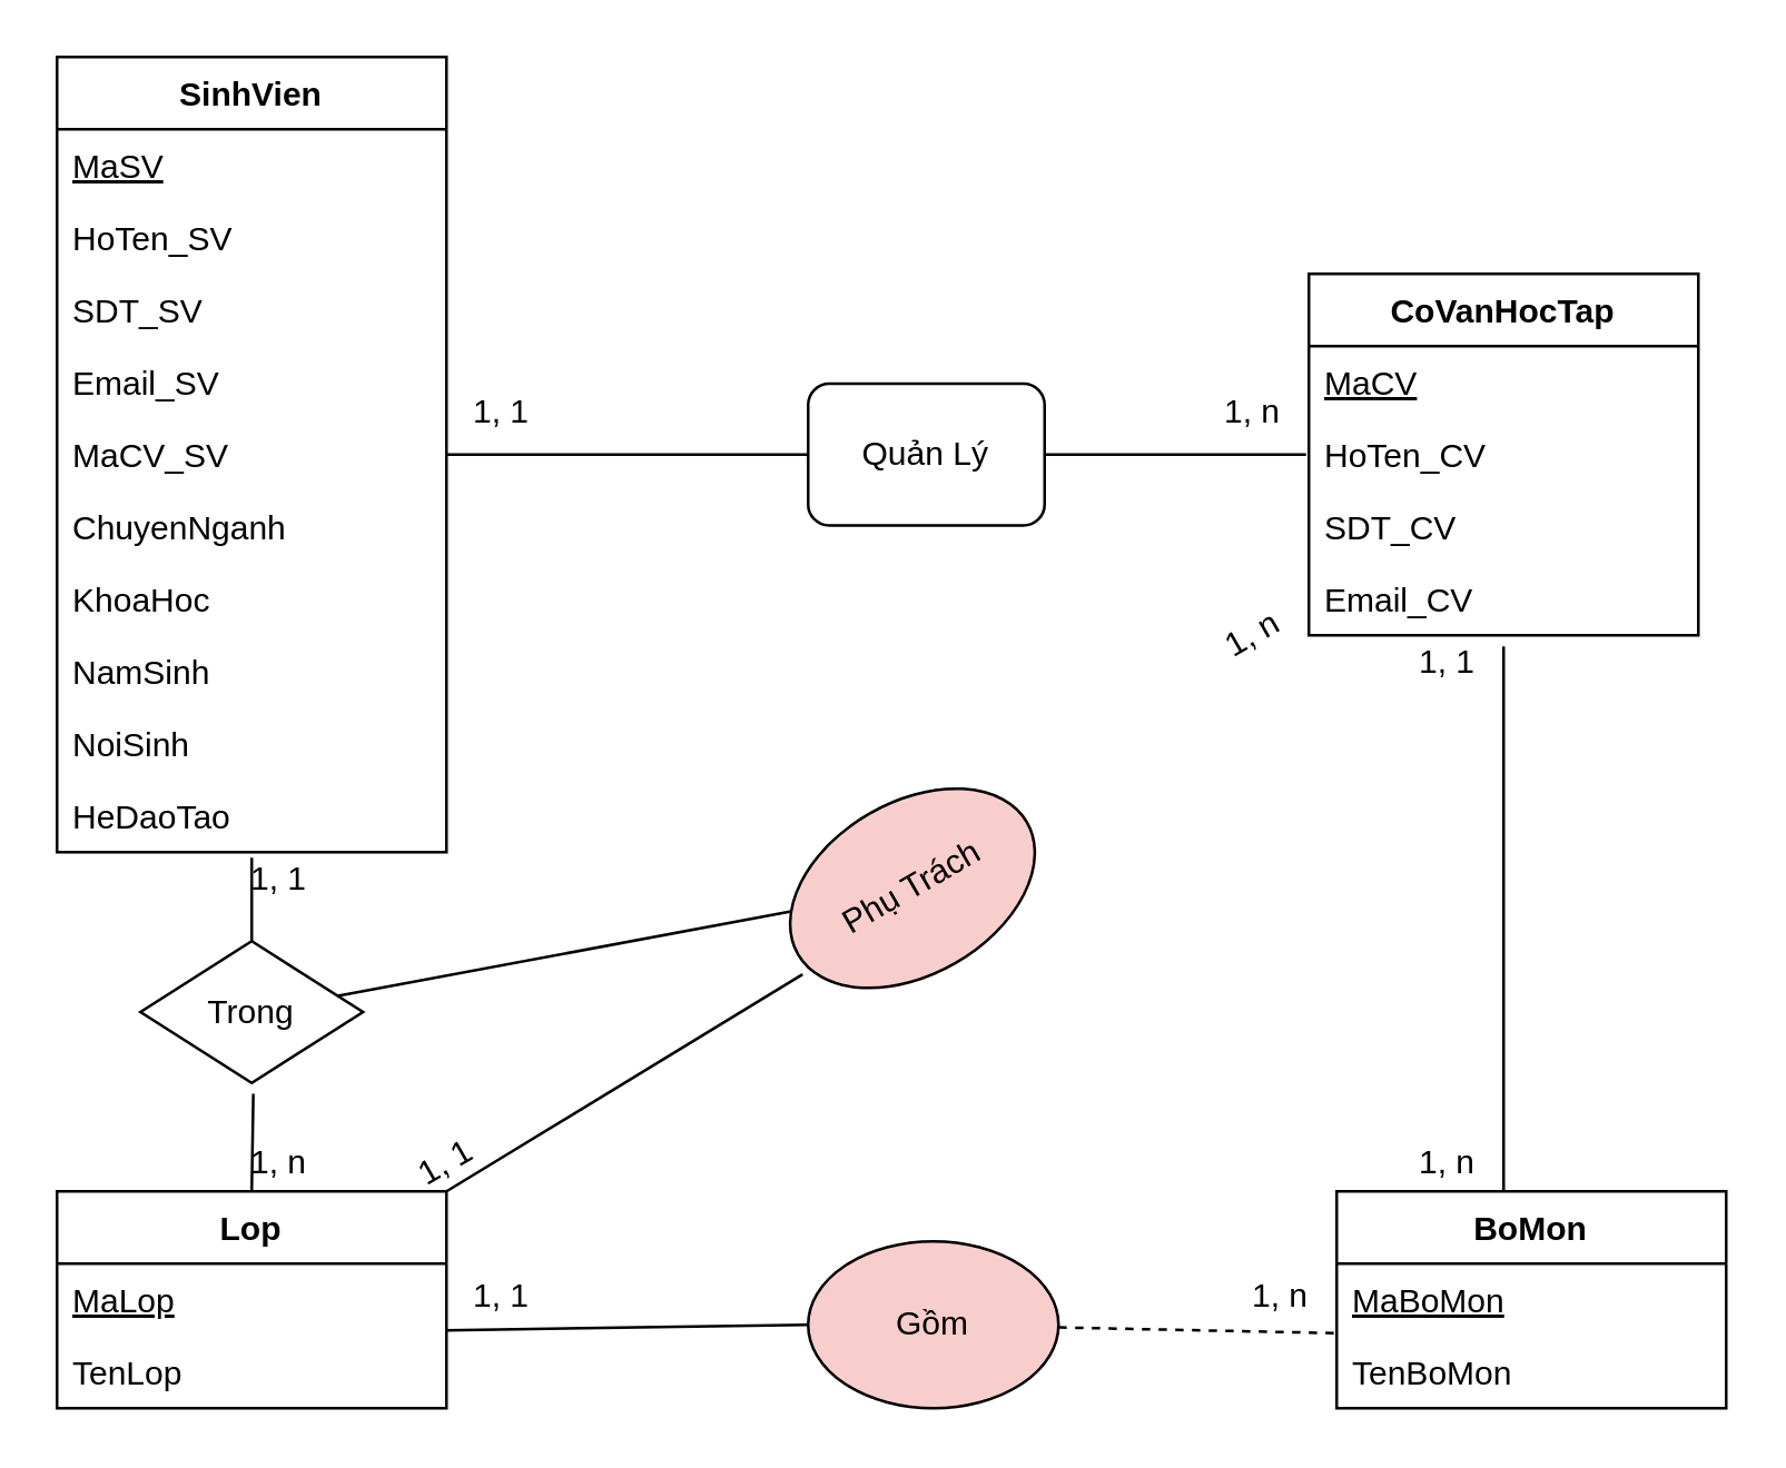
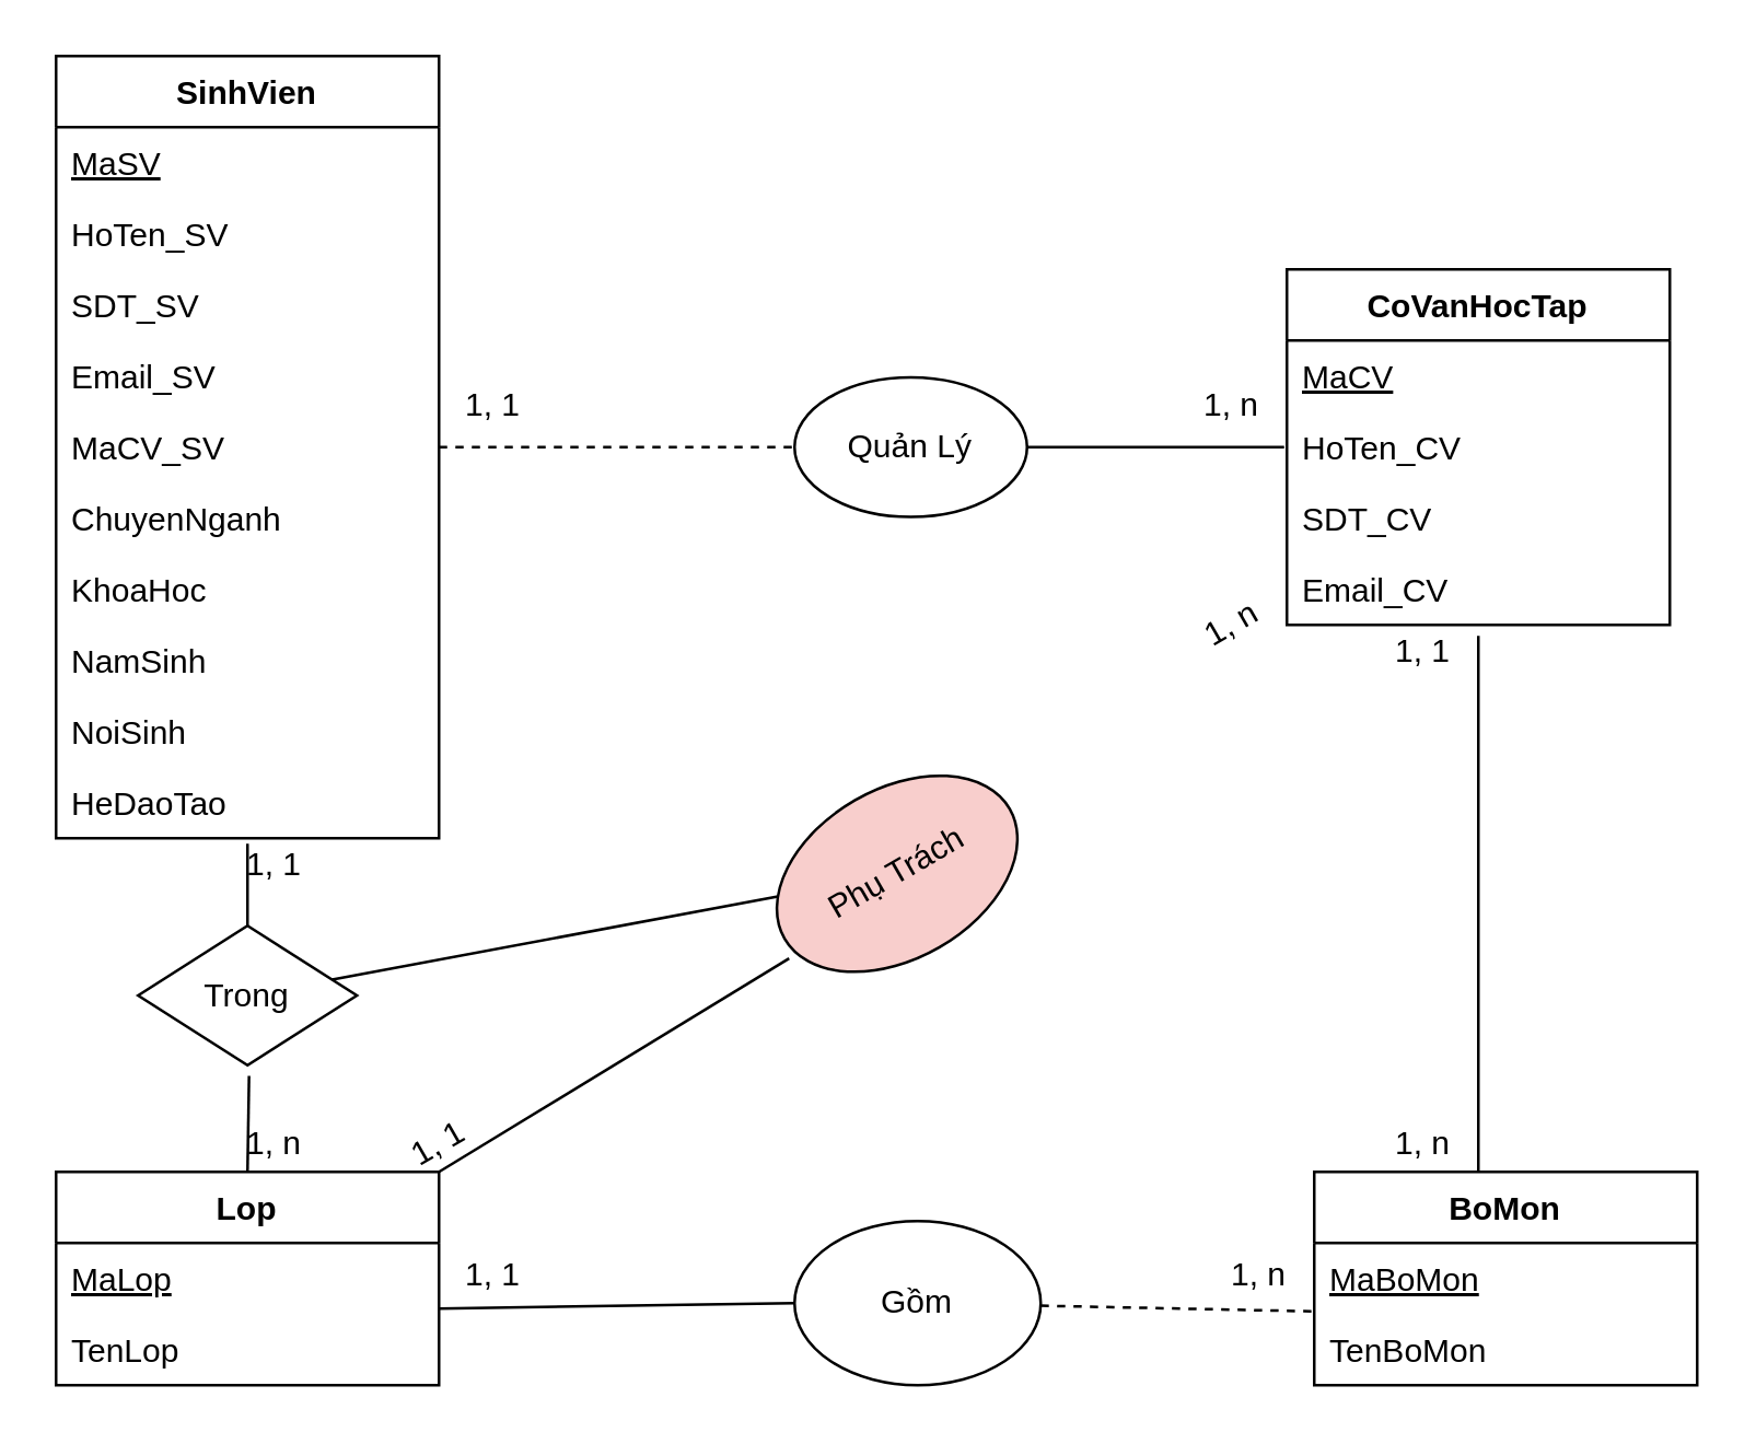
  <mxCell id="0" />
  <mxCell id="1" parent="0" />
  <mxCell id="2" value="SinhVien" style="swimlane;fontStyle=1;childLayout=stackLayout;horizontal=1;startSize=26;fillColor=none;horizontalStack=0;resizeParent=1;resizeParentMax=0;resizeLast=0;collapsible=1;marginBottom=0;" vertex="1" parent="1"><mxGeometry x="20" y="20" width="140" height="286" as="geometry" /></mxCell>
  <mxCell id="3" value="MaSV" style="text;strokeColor=none;fillColor=none;align=left;verticalAlign=top;spacingLeft=4;spacingRight=4;overflow=hidden;rotatable=0;points=[[0,0.5],[1,0.5]];portConstraint=eastwest;fontStyle=4" vertex="1" parent="2"><mxGeometry y="26" width="140" height="26" as="geometry" /></mxCell>
  <mxCell id="4" value="HoTen_SV&#10;" style="text;strokeColor=none;fillColor=none;align=left;verticalAlign=top;spacingLeft=4;spacingRight=4;overflow=hidden;rotatable=0;points=[[0,0.5],[1,0.5]];portConstraint=eastwest;" vertex="1" parent="2"><mxGeometry y="52" width="140" height="26" as="geometry" /></mxCell>
  <mxCell id="5" value="SDT_SV" style="text;strokeColor=none;fillColor=none;align=left;verticalAlign=top;spacingLeft=4;spacingRight=4;overflow=hidden;rotatable=0;points=[[0,0.5],[1,0.5]];portConstraint=eastwest;" vertex="1" parent="2"><mxGeometry y="78" width="140" height="26" as="geometry" /></mxCell>
  <mxCell id="6" value="Email_SV" style="text;strokeColor=none;fillColor=none;align=left;verticalAlign=top;spacingLeft=4;spacingRight=4;overflow=hidden;rotatable=0;points=[[0,0.5],[1,0.5]];portConstraint=eastwest;" vertex="1" parent="2"><mxGeometry y="104" width="140" height="26" as="geometry" /></mxCell>
  <mxCell id="7" value="MaCV_SV" style="text;strokeColor=none;fillColor=none;align=left;verticalAlign=top;spacingLeft=4;spacingRight=4;overflow=hidden;rotatable=0;points=[[0,0.5],[1,0.5]];portConstraint=eastwest;" vertex="1" parent="2"><mxGeometry y="130" width="140" height="26" as="geometry" /></mxCell>
  <mxCell id="8" value="ChuyenNganh" style="text;strokeColor=none;fillColor=none;align=left;verticalAlign=top;spacingLeft=4;spacingRight=4;overflow=hidden;rotatable=0;points=[[0,0.5],[1,0.5]];portConstraint=eastwest;" vertex="1" parent="2"><mxGeometry y="156" width="140" height="26" as="geometry" /></mxCell>
  <mxCell id="9" value="KhoaHoc" style="text;strokeColor=none;fillColor=none;align=left;verticalAlign=top;spacingLeft=4;spacingRight=4;overflow=hidden;rotatable=0;points=[[0,0.5],[1,0.5]];portConstraint=eastwest;" vertex="1" parent="2"><mxGeometry y="182" width="140" height="26" as="geometry" /></mxCell>
  <mxCell id="10" value="NamSinh" style="text;strokeColor=none;fillColor=none;align=left;verticalAlign=top;spacingLeft=4;spacingRight=4;overflow=hidden;rotatable=0;points=[[0,0.5],[1,0.5]];portConstraint=eastwest;" vertex="1" parent="2"><mxGeometry y="208" width="140" height="26" as="geometry" /></mxCell>
  <mxCell id="11" value="NoiSinh" style="text;strokeColor=none;fillColor=none;align=left;verticalAlign=top;spacingLeft=4;spacingRight=4;overflow=hidden;rotatable=0;points=[[0,0.5],[1,0.5]];portConstraint=eastwest;" vertex="1" parent="2"><mxGeometry y="234" width="140" height="26" as="geometry" /></mxCell>
  <mxCell id="12" value="HeDaoTao" style="text;strokeColor=none;fillColor=none;align=left;verticalAlign=top;spacingLeft=4;spacingRight=4;overflow=hidden;rotatable=0;points=[[0,0.5],[1,0.5]];portConstraint=eastwest;" vertex="1" parent="2"><mxGeometry y="260" width="140" height="26" as="geometry" /></mxCell>
  <mxCell id="13" value="CoVanHocTap" style="swimlane;fontStyle=1;childLayout=stackLayout;horizontal=1;startSize=26;fillColor=none;horizontalStack=0;resizeParent=1;resizeParentMax=0;resizeLast=0;collapsible=1;marginBottom=0;" vertex="1" parent="1"><mxGeometry x="470" y="98" width="140" height="130" as="geometry" /></mxCell>
  <mxCell id="14" value="MaCV" style="text;strokeColor=none;fillColor=none;align=left;verticalAlign=top;spacingLeft=4;spacingRight=4;overflow=hidden;rotatable=0;points=[[0,0.5],[1,0.5]];portConstraint=eastwest;fontStyle=4" vertex="1" parent="13"><mxGeometry y="26" width="140" height="26" as="geometry" /></mxCell>
  <mxCell id="15" value="HoTen_CV" style="text;strokeColor=none;fillColor=none;align=left;verticalAlign=top;spacingLeft=4;spacingRight=4;overflow=hidden;rotatable=0;points=[[0,0.5],[1,0.5]];portConstraint=eastwest;" vertex="1" parent="13"><mxGeometry y="52" width="140" height="26" as="geometry" /></mxCell>
  <mxCell id="16" value="SDT_CV" style="text;strokeColor=none;fillColor=none;align=left;verticalAlign=top;spacingLeft=4;spacingRight=4;overflow=hidden;rotatable=0;points=[[0,0.5],[1,0.5]];portConstraint=eastwest;" vertex="1" parent="13"><mxGeometry y="78" width="140" height="26" as="geometry" /></mxCell>
  <mxCell id="17" value="Email_CV" style="text;strokeColor=none;fillColor=none;align=left;verticalAlign=top;spacingLeft=4;spacingRight=4;overflow=hidden;rotatable=0;points=[[0,0.5],[1,0.5]];portConstraint=eastwest;" vertex="1" parent="13"><mxGeometry y="104" width="140" height="26" as="geometry" /></mxCell>
  <mxCell id="18" value="Lop" style="swimlane;fontStyle=1;childLayout=stackLayout;horizontal=1;startSize=26;fillColor=none;horizontalStack=0;resizeParent=1;resizeParentMax=0;resizeLast=0;collapsible=1;marginBottom=0;" vertex="1" parent="1"><mxGeometry x="20" y="428" width="140" height="78" as="geometry" /></mxCell>
  <mxCell id="19" value="MaLop" style="text;strokeColor=none;fillColor=none;align=left;verticalAlign=top;spacingLeft=4;spacingRight=4;overflow=hidden;rotatable=0;points=[[0,0.5],[1,0.5]];portConstraint=eastwest;fontStyle=4" vertex="1" parent="18"><mxGeometry y="26" width="140" height="26" as="geometry" /></mxCell>
  <mxCell id="20" value="TenLop" style="text;strokeColor=none;fillColor=none;align=left;verticalAlign=top;spacingLeft=4;spacingRight=4;overflow=hidden;rotatable=0;points=[[0,0.5],[1,0.5]];portConstraint=eastwest;" vertex="1" parent="18"><mxGeometry y="52" width="140" height="26" as="geometry" /></mxCell>
  <mxCell id="21" value="BoMon" style="swimlane;fontStyle=1;childLayout=stackLayout;horizontal=1;startSize=26;fillColor=none;horizontalStack=0;resizeParent=1;resizeParentMax=0;resizeLast=0;collapsible=1;marginBottom=0;" vertex="1" parent="1"><mxGeometry x="480" y="428" width="140" height="78" as="geometry" /></mxCell>
  <mxCell id="22" value="MaBoMon" style="text;strokeColor=none;fillColor=none;align=left;verticalAlign=top;spacingLeft=4;spacingRight=4;overflow=hidden;rotatable=0;points=[[0,0.5],[1,0.5]];portConstraint=eastwest;fontStyle=4" vertex="1" parent="21"><mxGeometry y="26" width="140" height="26" as="geometry" /></mxCell>
  <mxCell id="23" value="TenBoMon" style="text;strokeColor=none;fillColor=none;align=left;verticalAlign=top;spacingLeft=4;spacingRight=4;overflow=hidden;rotatable=0;points=[[0,0.5],[1,0.5]];portConstraint=eastwest;" vertex="1" parent="21"><mxGeometry y="52" width="140" height="26" as="geometry" /></mxCell>
  <mxCell id="24" value="" style="endArrow=none;html=1;exitX=1;exitY=0.5;exitDx=0;exitDy=0;" edge="1" parent="1" source="25"><mxGeometry width="50" height="50" relative="1" as="geometry"><mxPoint x="270" y="171" as="sourcePoint" /><mxPoint x="469" y="163" as="targetPoint" /><Array as="points" /></mxGeometry></mxCell>
- <mxCell id="25" value="Quản Lý" style="whiteSpace=wrap;html=1;rounded=1;" vertex="1" parent="1"><mxGeometry x="290" y="137.5" width="85" height="51" as="geometry" /></mxCell>
- <mxCell id="26" value="" style="endArrow=none;html=1;exitX=1;exitY=0.5;exitDx=0;exitDy=0;entryX=0;entryY=0.5;entryDx=0;entryDy=0;" edge="1" parent="1" source="7" target="25"><mxGeometry width="50" height="50" relative="1" as="geometry"><mxPoint x="160" y="163" as="sourcePoint" /><mxPoint x="264" y="163" as="targetPoint" /><Array as="points" /></mxGeometry></mxCell>
+ <mxCell id="25" value="Quản Lý" style="ellipse;whiteSpace=wrap;html=1;" vertex="1" parent="1"><mxGeometry x="290" y="137.5" width="85" height="51" as="geometry" /></mxCell>
+ <mxCell id="26" value="" style="endArrow=none;html=1;exitX=1;exitY=0.5;exitDx=0;exitDy=0;entryX=0;entryY=0.5;entryDx=0;entryDy=0;dashed=1;" edge="1" parent="1" source="7" target="25"><mxGeometry width="50" height="50" relative="1" as="geometry"><mxPoint x="160" y="163" as="sourcePoint" /><mxPoint x="264" y="163" as="targetPoint" /><Array as="points" /></mxGeometry></mxCell>
  <mxCell id="27" value="Trong" style="rhombus;whiteSpace=wrap;html=1;" vertex="1" parent="1"><mxGeometry x="50" y="338" width="80" height="51" as="geometry" /></mxCell>
  <mxCell id="28" value="" style="endArrow=none;html=1;exitX=0.5;exitY=0;exitDx=0;exitDy=0;entryX=0.507;entryY=1.077;entryDx=0;entryDy=0;entryPerimeter=0;" edge="1" parent="1" source="18" target="27"><mxGeometry width="50" height="50" relative="1" as="geometry"><mxPoint x="90" y="428" as="sourcePoint" /><mxPoint x="90.98" y="308.002" as="targetPoint" /><Array as="points" /></mxGeometry></mxCell>
  <mxCell id="29" value="" style="endArrow=none;html=1;entryX=0;entryY=-0.038;entryDx=0;entryDy=0;entryPerimeter=0;dashed=1;" edge="1" parent="1" source="31" target="23"><mxGeometry width="50" height="50" relative="1" as="geometry"><mxPoint x="160" y="478" as="sourcePoint" /><mxPoint x="210" y="428" as="targetPoint" /></mxGeometry></mxCell>
  <mxCell id="30" value="" style="endArrow=none;html=1;entryX=0.5;entryY=1.154;entryDx=0;entryDy=0;entryPerimeter=0;" edge="1" parent="1" target="17"><mxGeometry width="50" height="50" relative="1" as="geometry"><mxPoint x="540" y="428" as="sourcePoint" /><mxPoint x="590" y="378" as="targetPoint" /></mxGeometry></mxCell>
- <mxCell id="31" value="Gồm" style="ellipse;whiteSpace=wrap;html=1;fillColor=#f8cecc;" vertex="1" parent="1"><mxGeometry x="290" y="446" width="90" height="60" as="geometry" /></mxCell>
+ <mxCell id="31" value="Gồm" style="ellipse;whiteSpace=wrap;html=1;" vertex="1" parent="1"><mxGeometry x="290" y="446" width="90" height="60" as="geometry" /></mxCell>
  <mxCell id="32" value="" style="endArrow=none;html=1;entryX=0;entryY=0.5;entryDx=0;entryDy=0;" edge="1" parent="1" target="31"><mxGeometry width="50" height="50" relative="1" as="geometry"><mxPoint x="160" y="478" as="sourcePoint" /><mxPoint x="480" y="479.012" as="targetPoint" /></mxGeometry></mxCell>
  <mxCell id="33" value="" style="endArrow=none;html=1;" edge="1" parent="1" source="34" target="27"><mxGeometry width="50" height="50" relative="1" as="geometry"><mxPoint x="160" y="428" as="sourcePoint" /><mxPoint x="210" y="378" as="targetPoint" /></mxGeometry></mxCell>
  <mxCell id="34" value="Phụ Trách" style="ellipse;whiteSpace=wrap;html=1;rotation=-30;fillColor=#f8cecc;" vertex="1" parent="1"><mxGeometry x="280" y="288" width="95" height="62" as="geometry" /></mxCell>
  <mxCell id="35" value="" style="endArrow=none;html=1;entryX=-0.023;entryY=0.614;entryDx=0;entryDy=0;entryPerimeter=0;" edge="1" parent="1" target="34"><mxGeometry width="50" height="50" relative="1" as="geometry"><mxPoint x="160" y="428" as="sourcePoint" /><mxPoint x="465.94" y="230.002" as="targetPoint" /></mxGeometry></mxCell>
  <mxCell id="36" value="1, n" style="text;html=1;strokeColor=none;fillColor=none;align=center;verticalAlign=middle;whiteSpace=wrap;rounded=0;" vertex="1" parent="1"><mxGeometry x="430" y="137.5" width="40" height="20" as="geometry" /></mxCell>
  <mxCell id="37" value="1, 1" style="text;html=1;strokeColor=none;fillColor=none;align=center;verticalAlign=middle;whiteSpace=wrap;rounded=0;" vertex="1" parent="1"><mxGeometry x="160" y="137.5" width="40" height="20" as="geometry" /></mxCell>
  <mxCell id="38" value="1, 1" style="text;html=1;strokeColor=none;fillColor=none;align=center;verticalAlign=middle;whiteSpace=wrap;rounded=0;" vertex="1" parent="1"><mxGeometry x="80" y="306" width="40" height="20" as="geometry" /></mxCell>
  <mxCell id="39" value="1, n" style="text;html=1;strokeColor=none;fillColor=none;align=center;verticalAlign=middle;whiteSpace=wrap;rounded=0;" vertex="1" parent="1"><mxGeometry x="80" y="408" width="40" height="20" as="geometry" /></mxCell>
  <mxCell id="40" value="1, 1" style="text;html=1;strokeColor=none;fillColor=none;align=center;verticalAlign=middle;whiteSpace=wrap;rounded=0;" vertex="1" parent="1"><mxGeometry x="160" y="456" width="40" height="20" as="geometry" /></mxCell>
  <mxCell id="41" value="1, n" style="text;html=1;strokeColor=none;fillColor=none;align=center;verticalAlign=middle;whiteSpace=wrap;rounded=0;" vertex="1" parent="1"><mxGeometry x="440" y="456" width="40" height="20" as="geometry" /></mxCell>
  <mxCell id="42" value="1, n" style="text;html=1;strokeColor=none;fillColor=none;align=center;verticalAlign=middle;whiteSpace=wrap;rounded=0;" vertex="1" parent="1"><mxGeometry x="500" y="408" width="40" height="20" as="geometry" /></mxCell>
  <mxCell id="43" value="1, 1" style="text;html=1;strokeColor=none;fillColor=none;align=center;verticalAlign=middle;whiteSpace=wrap;rounded=0;" vertex="1" parent="1"><mxGeometry x="500" y="228" width="40" height="20" as="geometry" /></mxCell>
  <mxCell id="44" value="1, n" style="text;html=1;strokeColor=none;fillColor=none;align=center;verticalAlign=middle;whiteSpace=wrap;rounded=0;rotation=-30;" vertex="1" parent="1"><mxGeometry x="430" y="218" width="40" height="20" as="geometry" /></mxCell>
  <mxCell id="45" value="" style="endArrow=none;html=1;exitX=0.5;exitY=0;exitDx=0;exitDy=0;" edge="1" parent="1" source="27"><mxGeometry width="50" height="50" relative="1" as="geometry"><mxPoint x="-30" y="366" as="sourcePoint" /><mxPoint x="90" y="308" as="targetPoint" /></mxGeometry></mxCell>
  <mxCell id="46" value="1, 1" style="text;html=1;strokeColor=none;fillColor=none;align=center;verticalAlign=middle;whiteSpace=wrap;rounded=0;rotation=-30;" vertex="1" parent="1"><mxGeometry x="140" y="408" width="40" height="20" as="geometry" /></mxCell>
